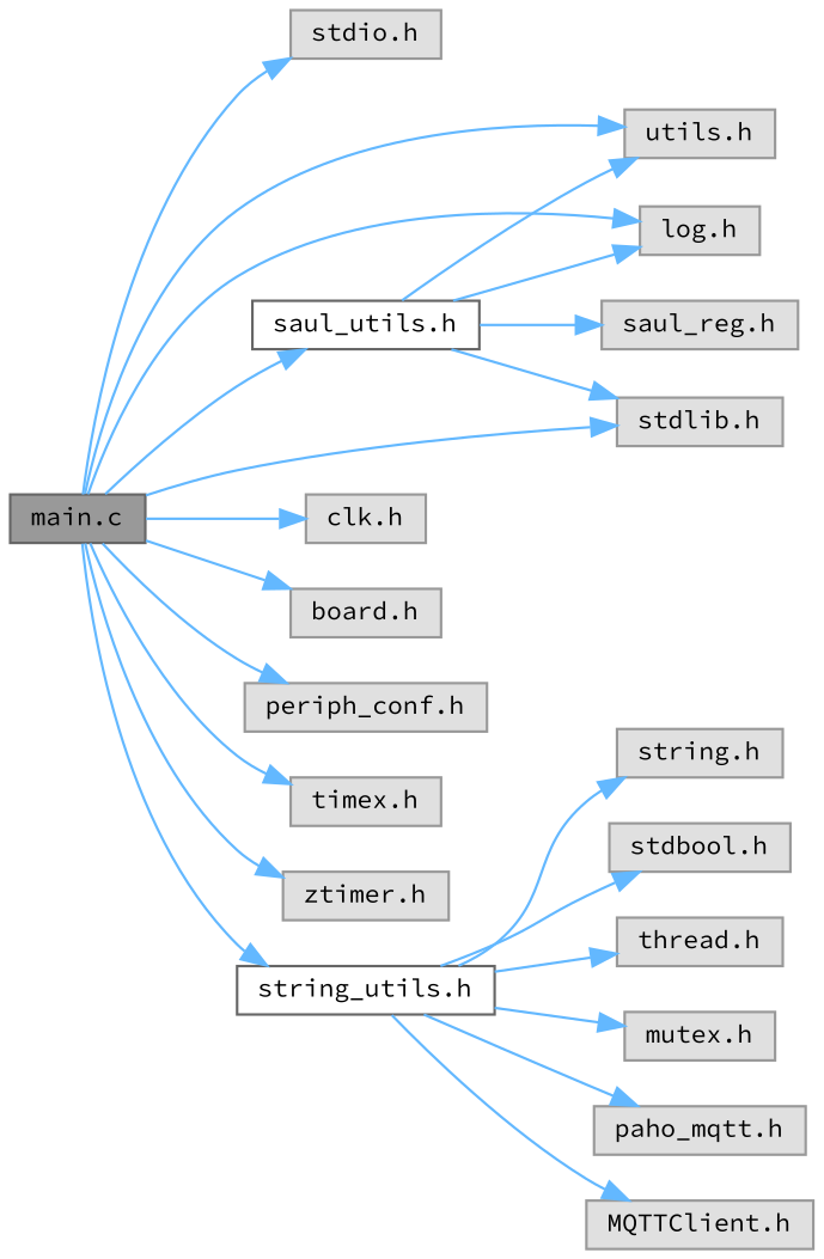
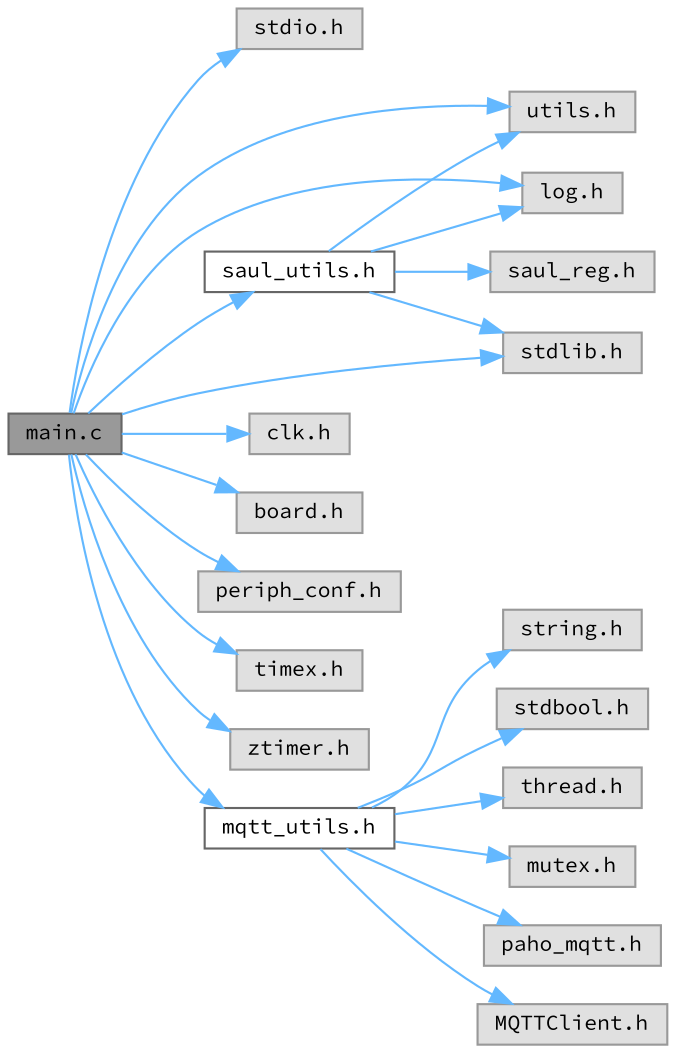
  digraph {
    fontname="Source Code Pro"
    rankdir=LR
    node [color=grey60 fillcolor="#E0E0E0" fontname="Source Code Pro" fontsize=10 shape=box style=filled]
    edge [color=steelblue1 fontname="Source Code Pro" fontsize=10 labelfontname=Helvetica labelfontsize=10 style=solid]
    n1 [color=gray40 fillcolor=grey60 fontcolor=black height=0.2 label="main.c" width=0.4]
    n2 [height=0.2 label="stdio.h" width=0.4]
    n3 [height=0.2 label="utils.h" width=0.4]
    n4 [color=grey40 fillcolor=white height=0.2 label="saul_utils.h" width=0.4]
    n5 [height=0.2 label="log.h" width=0.4]
    n6 [height=0.2 label="stdlib.h" width=0.4]
    n7 [height=0.2 label="clk.h" width=0.4]
    n8 [height=0.2 label="board.h" width=0.4]
    n9 [height=0.2 label="periph_conf.h" width=0.4]
    n10 [height=0.2 label="timex.h" width=0.4]
    n11 [height=0.2 label="ztimer.h" width=0.4]
-   n12 [color=grey40 fillcolor=white height=0.2 label="string_utils.h" width=0.4]
+   n12 [color=grey40 fillcolor=white height=0.2 label="mqtt_utils.h" width=0.4]
    n13 [height=0.2 label="saul_reg.h" width=0.4]
    n14 [height=0.2 label="string.h" width=0.4]
    n15 [height=0.2 label="stdbool.h" width=0.4]
    n16 [height=0.2 label="thread.h" width=0.4]
    n17 [height=0.2 label="mutex.h" width=0.4]
    n18 [height=0.2 label="paho_mqtt.h" width=0.4]
    n19 [height=0.2 label="MQTTClient.h" width=0.4]
    n1 -> n2
    n1 -> n3
    n1 -> n4
    n1 -> n5
    n1 -> n6
    n1 -> n7
    n1 -> n8
    n1 -> n9
    n1 -> n10
    n1 -> n11
    n1 -> n12
    n4 -> n3
    n4 -> n5
    n4 -> n6
    n4 -> n13
    n12 -> n14
    n12 -> n15
    n12 -> n16
    n12 -> n17
    n12 -> n18
    n12 -> n19
  }
